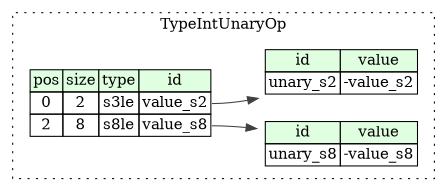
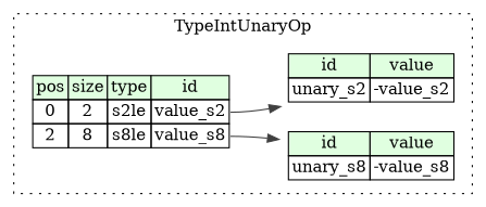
  digraph {
    rankdir=LR
    node [shape=plaintext]
    edge [color="#404040"]
-   n1 [label=<<TABLE BORDER="0" CELLBORDER="1" CELLSPACING="0"> 			<TR><TD BGCOLOR="#E0FFE0">pos</TD><TD BGCOLOR="#E0FFE0">size</TD><TD BGCOLOR="#E0FFE0">type</TD><TD BGCOLOR="#E0FFE0">id</TD></TR> 			<TR><TD PORT="value_s2_pos">0</TD><TD PORT="value_s2_size">2</TD><TD>s3le</TD><TD PORT="value_s2_type">value_s2</TD></TR> 			<TR><TD PORT="value_s8_pos">2</TD><TD PORT="value_s8_size">8</TD><TD>s8le</TD><TD PORT="value_s8_type">value_s8</TD></TR> 		</TABLE>>]
+   n1 [label=<<TABLE BORDER="0" CELLBORDER="1" CELLSPACING="0"> 			<TR><TD BGCOLOR="#E0FFE0">pos</TD><TD BGCOLOR="#E0FFE0">size</TD><TD BGCOLOR="#E0FFE0">type</TD><TD BGCOLOR="#E0FFE0">id</TD></TR> 			<TR><TD PORT="value_s2_pos">0</TD><TD PORT="value_s2_size">2</TD><TD>s2le</TD><TD PORT="value_s2_type">value_s2</TD></TR> 			<TR><TD PORT="value_s8_pos">2</TD><TD PORT="value_s8_size">8</TD><TD>s8le</TD><TD PORT="value_s8_type">value_s8</TD></TR> 		</TABLE>>]
    n2 [label=<<TABLE BORDER="0" CELLBORDER="1" CELLSPACING="0"> 			<TR><TD BGCOLOR="#E0FFE0">id</TD><TD BGCOLOR="#E0FFE0">value</TD></TR> 			<TR><TD>unary_s2</TD><TD>-value_s2</TD></TR> 		</TABLE>>]
    n3 [label=<<TABLE BORDER="0" CELLBORDER="1" CELLSPACING="0"> 			<TR><TD BGCOLOR="#E0FFE0">id</TD><TD BGCOLOR="#E0FFE0">value</TD></TR> 			<TR><TD>unary_s8</TD><TD>-value_s8</TD></TR> 		</TABLE>>]
    subgraph cluster_1 {
      label=TypeIntUnaryOp
      style=dotted
      n1
      n2
      n3
    }
    n1 -> n2 [tailport=value_s2_type]
    n1 -> n3 [tailport=value_s8_type]
  }
